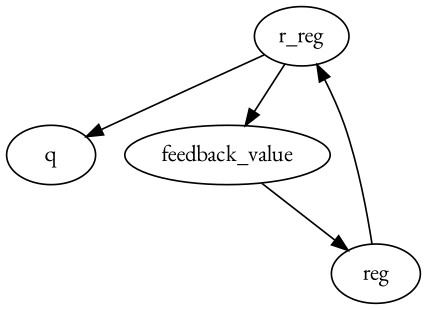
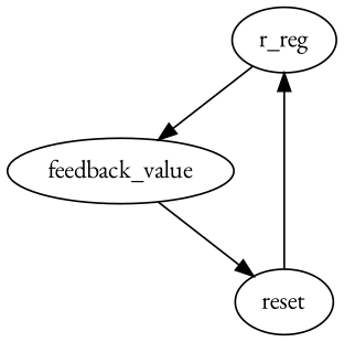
  strict digraph {
    fontname="EB Garamond"
    node [fontname="EB Garamond"]
    edge [fontname="EB Garamond" weight=1.0]
    r_reg
-   q
    feedback_value
-   reset [label=reg]
-   r_reg -> q
+   reset
    r_reg -> feedback_value
    feedback_value -> reset
    reset -> r_reg [weight=2.0]
  }
